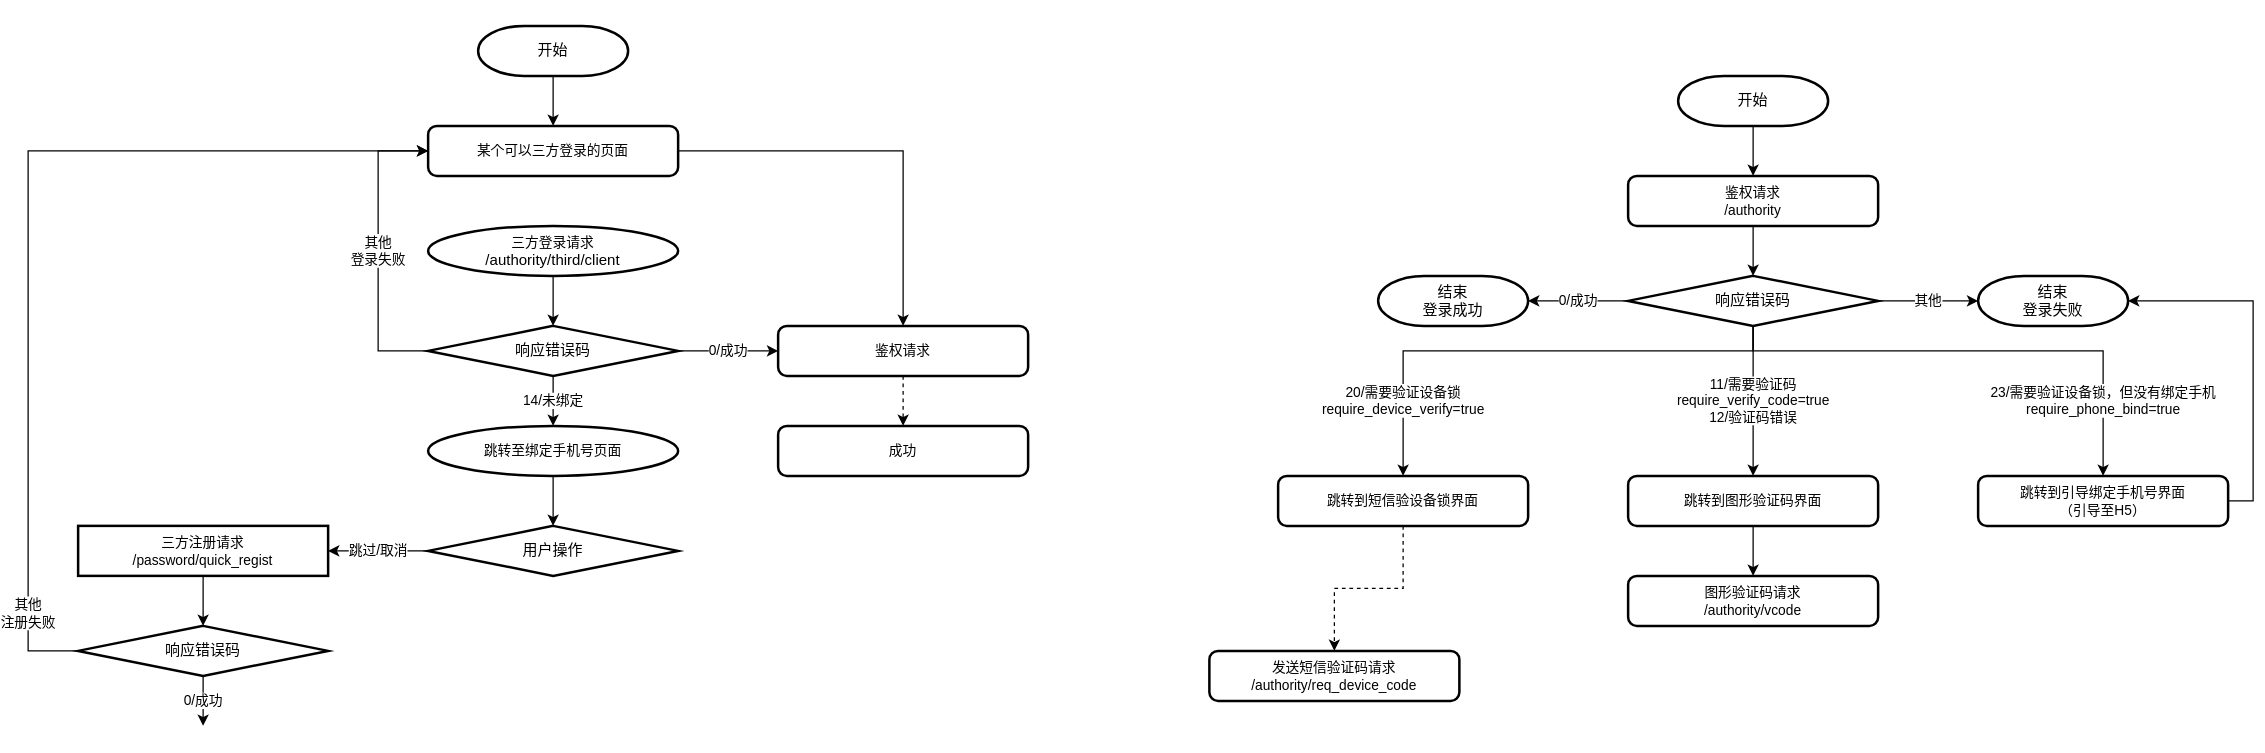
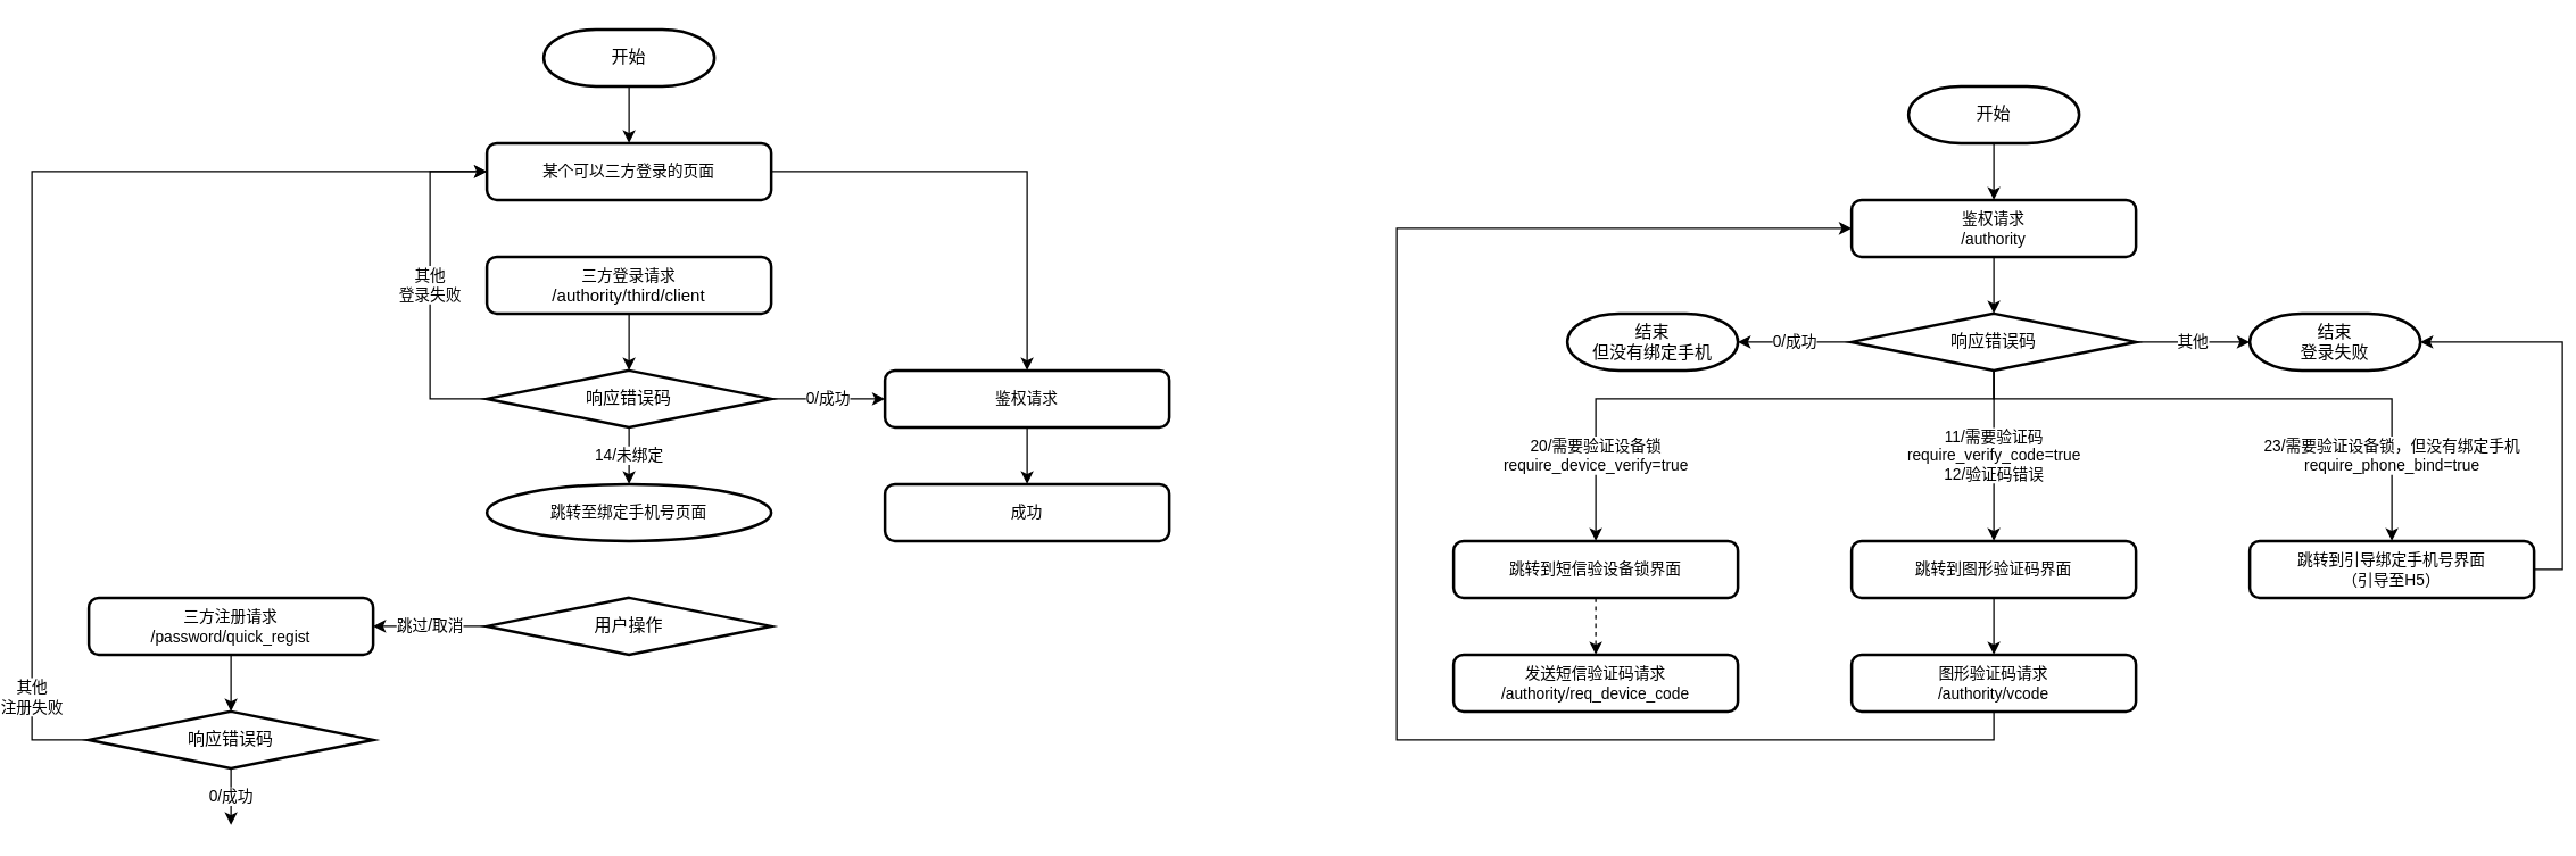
  <mxCell id="0" />
  <mxCell id="1" parent="0" />
  <mxCell id="2" style="edgeStyle=orthogonalEdgeStyle;rounded=0;orthogonalLoop=1;jettySize=auto;html=1;exitX=0.5;exitY=1;exitDx=0;exitDy=0;entryX=0.5;entryY=0;entryDx=0;entryDy=0;entryPerimeter=0;" edge="1" parent="1" source="3" target="8"><mxGeometry relative="1" as="geometry" /></mxCell>
- <mxCell id="3" value="&lt;span style=&quot;font-size: 11px ; background-color: rgb(255 , 255 , 255)&quot;&gt;三方登录请求&lt;/span&gt;&lt;br&gt;/authority/third/client" style="ellipse;whiteSpace=wrap;html=1;absoluteArcSize=1;arcSize=14;strokeWidth=2;fillColor=none;" vertex="1" parent="1"><mxGeometry x="340" y="180" width="200" height="40" as="geometry" /></mxCell>
+ <mxCell id="3" value="&lt;span style=&quot;font-size: 11px ; background-color: rgb(255 , 255 , 255)&quot;&gt;三方登录请求&lt;/span&gt;&lt;br&gt;/authority/third/client" style="rounded=1;whiteSpace=wrap;html=1;absoluteArcSize=1;arcSize=14;strokeWidth=2;fillColor=none;" vertex="1" parent="1"><mxGeometry x="340" y="180" width="200" height="40" as="geometry" /></mxCell>
  <mxCell id="4" value="" style="edgeStyle=orthogonalEdgeStyle;rounded=0;orthogonalLoop=1;jettySize=auto;html=1;" edge="1" parent="1" source="18" target="10"><mxGeometry relative="1" as="geometry"><mxPoint x="440" y="140" as="sourcePoint" /></mxGeometry></mxCell>
  <mxCell id="5" value="0/成功" style="edgeStyle=orthogonalEdgeStyle;rounded=0;orthogonalLoop=1;jettySize=auto;html=1;exitX=1;exitY=0.5;exitDx=0;exitDy=0;exitPerimeter=0;entryX=0;entryY=0.5;entryDx=0;entryDy=0;" edge="1" parent="1" source="8" target="10"><mxGeometry relative="1" as="geometry" /></mxCell>
  <mxCell id="6" value="14/未绑定" style="edgeStyle=orthogonalEdgeStyle;rounded=0;orthogonalLoop=1;jettySize=auto;html=1;exitX=0.5;exitY=1;exitDx=0;exitDy=0;exitPerimeter=0;entryX=0.5;entryY=0;entryDx=0;entryDy=0;" edge="1" parent="1" source="8" target="13"><mxGeometry relative="1" as="geometry" /></mxCell>
  <mxCell id="7" value="其他&lt;br&gt;登录失败" style="edgeStyle=orthogonalEdgeStyle;rounded=0;orthogonalLoop=1;jettySize=auto;html=1;exitX=0;exitY=0.5;exitDx=0;exitDy=0;exitPerimeter=0;entryX=0;entryY=0.5;entryDx=0;entryDy=0;" edge="1" parent="1" source="8" target="18"><mxGeometry relative="1" as="geometry"><mxPoint x="260" y="280" as="targetPoint" /><Array as="points"><mxPoint x="300" y="280" /><mxPoint x="300" y="120" /></Array></mxGeometry></mxCell>
  <mxCell id="8" value="响应错误码" style="strokeWidth=2;html=1;shape=mxgraph.flowchart.decision;whiteSpace=wrap;fillColor=none;" vertex="1" parent="1"><mxGeometry x="340" y="260" width="200" height="40" as="geometry" /></mxCell>
- <mxCell id="9" style="edgeStyle=orthogonalEdgeStyle;rounded=0;orthogonalLoop=1;jettySize=auto;html=1;exitX=0.5;exitY=1;exitDx=0;exitDy=0;entryX=0.5;entryY=0;entryDx=0;entryDy=0;dashed=1;" edge="1" parent="1" source="10" target="11"><mxGeometry relative="1" as="geometry" /></mxCell>
+ <mxCell id="9" style="edgeStyle=orthogonalEdgeStyle;rounded=0;orthogonalLoop=1;jettySize=auto;html=1;exitX=0.5;exitY=1;exitDx=0;exitDy=0;entryX=0.5;entryY=0;entryDx=0;entryDy=0;" edge="1" parent="1" source="10" target="11"><mxGeometry relative="1" as="geometry" /></mxCell>
  <mxCell id="10" value="&lt;span style=&quot;font-size: 11px ; background-color: rgb(255 , 255 , 255)&quot;&gt;鉴权请求&lt;/span&gt;" style="rounded=1;whiteSpace=wrap;html=1;absoluteArcSize=1;arcSize=14;strokeWidth=2;fillColor=none;" vertex="1" parent="1"><mxGeometry x="620" y="260" width="200" height="40" as="geometry" /></mxCell>
  <mxCell id="11" value="&lt;span style=&quot;font-size: 11px ; background-color: rgb(255 , 255 , 255)&quot;&gt;成功&lt;/span&gt;" style="rounded=1;whiteSpace=wrap;html=1;absoluteArcSize=1;arcSize=14;strokeWidth=2;fillColor=none;" vertex="1" parent="1"><mxGeometry x="620" y="340" width="200" height="40" as="geometry" /></mxCell>
- <mxCell id="12" style="edgeStyle=orthogonalEdgeStyle;rounded=0;orthogonalLoop=1;jettySize=auto;html=1;exitX=0.5;exitY=1;exitDx=0;exitDy=0;entryX=0.5;entryY=0;entryDx=0;entryDy=0;entryPerimeter=0;" edge="1" parent="1" source="13" target="15"><mxGeometry relative="1" as="geometry" /></mxCell>
  <mxCell id="13" value="&lt;span style=&quot;font-size: 11px ; background-color: rgb(255 , 255 , 255)&quot;&gt;跳转至绑定手机号页面&lt;/span&gt;" style="ellipse;whiteSpace=wrap;html=1;absoluteArcSize=1;arcSize=14;strokeWidth=2;fillColor=none;" vertex="1" parent="1"><mxGeometry x="340" y="340" width="200" height="40" as="geometry" /></mxCell>
  <mxCell id="14" value="跳过/取消" style="edgeStyle=orthogonalEdgeStyle;rounded=0;orthogonalLoop=1;jettySize=auto;html=1;exitX=0;exitY=0.5;exitDx=0;exitDy=0;exitPerimeter=0;" edge="1" parent="1" source="15" target="17"><mxGeometry relative="1" as="geometry" /></mxCell>
  <mxCell id="15" value="用户操作" style="strokeWidth=2;html=1;shape=mxgraph.flowchart.decision;whiteSpace=wrap;fillColor=none;" vertex="1" parent="1"><mxGeometry x="340" y="420" width="200" height="40" as="geometry" /></mxCell>
  <mxCell id="16" style="edgeStyle=orthogonalEdgeStyle;rounded=0;orthogonalLoop=1;jettySize=auto;html=1;exitX=0.5;exitY=1;exitDx=0;exitDy=0;entryX=0.5;entryY=0;entryDx=0;entryDy=0;entryPerimeter=0;" edge="1" parent="1" source="17" target="23"><mxGeometry relative="1" as="geometry" /></mxCell>
- <mxCell id="17" value="&lt;span style=&quot;background-color: rgb(255 , 255 , 255)&quot;&gt;&lt;span style=&quot;font-size: 11px&quot;&gt;三方注册请求&lt;/span&gt;&lt;br&gt;&lt;span style=&quot;font-size: 11px&quot;&gt;/password/quick_regist&lt;/span&gt;&lt;br&gt;&lt;/span&gt;" style="whiteSpace=wrap;html=1;absoluteArcSize=1;arcSize=14;strokeWidth=2;fillColor=none;rounded=0;" vertex="1" parent="1"><mxGeometry x="60" y="420" width="200" height="40" as="geometry" /></mxCell>
+ <mxCell id="17" value="&lt;span style=&quot;background-color: rgb(255 , 255 , 255)&quot;&gt;&lt;span style=&quot;font-size: 11px&quot;&gt;三方注册请求&lt;/span&gt;&lt;br&gt;&lt;span style=&quot;font-size: 11px&quot;&gt;/password/quick_regist&lt;/span&gt;&lt;br&gt;&lt;/span&gt;" style="rounded=1;whiteSpace=wrap;html=1;absoluteArcSize=1;arcSize=14;strokeWidth=2;fillColor=none;" vertex="1" parent="1"><mxGeometry x="60" y="420" width="200" height="40" as="geometry" /></mxCell>
  <mxCell id="18" value="&lt;span style=&quot;font-size: 11px ; background-color: rgb(255 , 255 , 255)&quot;&gt;某个可以三方登录的页面&lt;/span&gt;" style="rounded=1;whiteSpace=wrap;html=1;absoluteArcSize=1;arcSize=14;strokeWidth=2;fillColor=none;" vertex="1" parent="1"><mxGeometry x="340" y="100" width="200" height="40" as="geometry" /></mxCell>
  <mxCell id="19" style="edgeStyle=orthogonalEdgeStyle;rounded=0;orthogonalLoop=1;jettySize=auto;html=1;exitX=0.5;exitY=1;exitDx=0;exitDy=0;exitPerimeter=0;" edge="1" parent="1" source="20" target="18"><mxGeometry relative="1" as="geometry" /></mxCell>
  <mxCell id="20" value="开始" style="strokeWidth=2;html=1;shape=mxgraph.flowchart.terminator;whiteSpace=wrap;fillColor=none;" vertex="1" parent="1"><mxGeometry x="380" y="20" width="120" height="40" as="geometry" /></mxCell>
  <mxCell id="21" value="其他&lt;br&gt;注册失败" style="edgeStyle=orthogonalEdgeStyle;rounded=0;orthogonalLoop=1;jettySize=auto;html=1;exitX=0;exitY=0.5;exitDx=0;exitDy=0;exitPerimeter=0;entryX=0;entryY=0.5;entryDx=0;entryDy=0;" edge="1" parent="1" source="23" target="18"><mxGeometry x="-0.895" y="-30" relative="1" as="geometry"><Array as="points"><mxPoint x="20" y="520" /><mxPoint x="20" y="120" /></Array><mxPoint x="-30" y="-30" as="offset" /></mxGeometry></mxCell>
  <mxCell id="22" value="0/成功" style="edgeStyle=orthogonalEdgeStyle;rounded=0;orthogonalLoop=1;jettySize=auto;html=1;exitX=0.5;exitY=1;exitDx=0;exitDy=0;exitPerimeter=0;entryX=0.5;entryY=0;entryDx=0;entryDy=0;" edge="1" parent="1" source="23"><mxGeometry relative="1" as="geometry"><mxPoint x="160" y="580" as="targetPoint" /></mxGeometry></mxCell>
  <mxCell id="23" value="响应错误码" style="strokeWidth=2;html=1;shape=mxgraph.flowchart.decision;whiteSpace=wrap;fillColor=none;" vertex="1" parent="1"><mxGeometry x="60" y="500" width="200" height="40" as="geometry" /></mxCell>
  <mxCell id="24" style="edgeStyle=orthogonalEdgeStyle;rounded=0;orthogonalLoop=1;jettySize=auto;html=1;exitX=0.5;exitY=1;exitDx=0;exitDy=0;exitPerimeter=0;entryX=0.5;entryY=0;entryDx=0;entryDy=0;" edge="1" parent="1" source="25" target="27"><mxGeometry relative="1" as="geometry" /></mxCell>
  <mxCell id="25" value="开始" style="strokeWidth=2;html=1;shape=mxgraph.flowchart.terminator;whiteSpace=wrap;fillColor=none;" vertex="1" parent="1"><mxGeometry x="1340" y="60" width="120" height="40" as="geometry" /></mxCell>
  <mxCell id="26" style="edgeStyle=orthogonalEdgeStyle;rounded=0;orthogonalLoop=1;jettySize=auto;html=1;exitX=0.5;exitY=1;exitDx=0;exitDy=0;" edge="1" parent="1" source="27" target="33"><mxGeometry relative="1" as="geometry" /></mxCell>
  <mxCell id="27" value="&lt;span style=&quot;font-size: 11px ; background-color: rgb(255 , 255 , 255)&quot;&gt;鉴权请求&lt;br&gt;/authority&lt;br&gt;&lt;/span&gt;" style="rounded=1;whiteSpace=wrap;html=1;absoluteArcSize=1;arcSize=14;strokeWidth=2;fillColor=none;" vertex="1" parent="1"><mxGeometry x="1300" y="140" width="200" height="40" as="geometry" /></mxCell>
  <mxCell id="28" value="0/成功" style="edgeStyle=orthogonalEdgeStyle;rounded=0;orthogonalLoop=1;jettySize=auto;html=1;exitX=0;exitY=0.5;exitDx=0;exitDy=0;exitPerimeter=0;" edge="1" parent="1" source="33" target="40"><mxGeometry relative="1" as="geometry"><mxPoint x="1220" y="240" as="targetPoint" /></mxGeometry></mxCell>
  <mxCell id="29" value="其他" style="edgeStyle=orthogonalEdgeStyle;rounded=0;orthogonalLoop=1;jettySize=auto;html=1;exitX=1;exitY=0.5;exitDx=0;exitDy=0;exitPerimeter=0;" edge="1" parent="1" source="33" target="41"><mxGeometry relative="1" as="geometry" /></mxCell>
  <mxCell id="30" value="&lt;span style=&quot;font-size: 11px&quot;&gt;20/需要验证设备锁&lt;br&gt;require_device_verify=true&lt;/span&gt;" style="edgeStyle=orthogonalEdgeStyle;rounded=0;orthogonalLoop=1;jettySize=auto;html=1;exitX=0.5;exitY=1;exitDx=0;exitDy=0;exitPerimeter=0;entryX=0.5;entryY=0;entryDx=0;entryDy=0;" edge="1" parent="1" source="33" target="37"><mxGeometry x="0.7" relative="1" as="geometry"><Array as="points"><mxPoint x="1400" y="280" /><mxPoint x="1120" y="280" /></Array><mxPoint as="offset" /></mxGeometry></mxCell>
  <mxCell id="31" value="11/需要验证码&lt;br&gt;&lt;span style=&quot;font-size: 11px&quot;&gt;require_verify_code=true&lt;br&gt;12/验证码错误&lt;br&gt;&lt;/span&gt;" style="edgeStyle=orthogonalEdgeStyle;rounded=0;orthogonalLoop=1;jettySize=auto;html=1;exitX=0.5;exitY=1;exitDx=0;exitDy=0;exitPerimeter=0;entryX=0.5;entryY=0;entryDx=0;entryDy=0;" edge="1" parent="1" source="33" target="35"><mxGeometry relative="1" as="geometry"><mxPoint as="offset" /></mxGeometry></mxCell>
  <mxCell id="32" value="&lt;span style=&quot;font-size: 11px&quot;&gt;23/&lt;/span&gt;需要验证设备锁，但没有绑定手机&lt;span style=&quot;font-size: 11px&quot;&gt;&lt;br&gt;require_phone_bind=true&lt;/span&gt;" style="edgeStyle=orthogonalEdgeStyle;rounded=0;orthogonalLoop=1;jettySize=auto;html=1;exitX=0.5;exitY=1;exitDx=0;exitDy=0;exitPerimeter=0;" edge="1" parent="1" source="33" target="39"><mxGeometry x="0.7" relative="1" as="geometry"><Array as="points"><mxPoint x="1400" y="280" /><mxPoint x="1680" y="280" /></Array><mxPoint as="offset" /></mxGeometry></mxCell>
  <mxCell id="33" value="响应错误码" style="strokeWidth=2;html=1;shape=mxgraph.flowchart.decision;whiteSpace=wrap;fillColor=none;" vertex="1" parent="1"><mxGeometry x="1300" y="220" width="200" height="40" as="geometry" /></mxCell>
  <mxCell id="34" style="edgeStyle=orthogonalEdgeStyle;rounded=0;orthogonalLoop=1;jettySize=auto;html=1;exitX=0.5;exitY=1;exitDx=0;exitDy=0;entryX=0.5;entryY=0;entryDx=0;entryDy=0;" edge="1" parent="1" source="35" target="44"><mxGeometry relative="1" as="geometry" /></mxCell>
  <mxCell id="35" value="&lt;span style=&quot;font-size: 11px ; background-color: rgb(255 , 255 , 255)&quot;&gt;跳转到图形验证码界面&lt;br&gt;&lt;/span&gt;" style="rounded=1;whiteSpace=wrap;html=1;absoluteArcSize=1;arcSize=14;strokeWidth=2;fillColor=none;" vertex="1" parent="1"><mxGeometry x="1300" y="380" width="200" height="40" as="geometry" /></mxCell>
  <mxCell id="36" style="edgeStyle=orthogonalEdgeStyle;rounded=0;orthogonalLoop=1;jettySize=auto;html=1;exitX=0.5;exitY=1;exitDx=0;exitDy=0;dashed=1;" edge="1" parent="1" source="37" target="42"><mxGeometry relative="1" as="geometry" /></mxCell>
  <mxCell id="37" value="&lt;span style=&quot;font-size: 11px ; background-color: rgb(255 , 255 , 255)&quot;&gt;跳转到短信验设备锁界面&lt;br&gt;&lt;/span&gt;" style="rounded=1;whiteSpace=wrap;html=1;absoluteArcSize=1;arcSize=14;strokeWidth=2;fillColor=none;" vertex="1" parent="1"><mxGeometry x="1020" y="380" width="200" height="40" as="geometry" /></mxCell>
  <mxCell id="38" style="edgeStyle=orthogonalEdgeStyle;rounded=0;orthogonalLoop=1;jettySize=auto;html=1;exitX=1;exitY=0.5;exitDx=0;exitDy=0;entryX=1;entryY=0.5;entryDx=0;entryDy=0;entryPerimeter=0;" edge="1" parent="1" source="39" target="41"><mxGeometry relative="1" as="geometry"><mxPoint x="1680" y="460" as="targetPoint" /></mxGeometry></mxCell>
  <mxCell id="39" value="&lt;span style=&quot;font-size: 11px ; background-color: rgb(255 , 255 , 255)&quot;&gt;跳转到引导绑定手机号界面&lt;br&gt;（引导至H5）&lt;br&gt;&lt;/span&gt;" style="rounded=1;whiteSpace=wrap;html=1;absoluteArcSize=1;arcSize=14;strokeWidth=2;fillColor=none;" vertex="1" parent="1"><mxGeometry x="1580" y="380" width="200" height="40" as="geometry" /></mxCell>
- <mxCell id="40" value="结束&lt;br&gt;登录成功" style="strokeWidth=2;html=1;shape=mxgraph.flowchart.terminator;whiteSpace=wrap;fillColor=none;" vertex="1" parent="1"><mxGeometry x="1100" y="220" width="120" height="40" as="geometry" /></mxCell>
+ <mxCell id="40" value="结束&lt;br&gt;但没有绑定手机" style="strokeWidth=2;html=1;shape=mxgraph.flowchart.terminator;whiteSpace=wrap;fillColor=none;" vertex="1" parent="1"><mxGeometry x="1100" y="220" width="120" height="40" as="geometry" /></mxCell>
  <mxCell id="41" value="结束&lt;br&gt;登录失败" style="strokeWidth=2;html=1;shape=mxgraph.flowchart.terminator;whiteSpace=wrap;fillColor=none;" vertex="1" parent="1"><mxGeometry x="1580" y="220" width="120" height="40" as="geometry" /></mxCell>
- <mxCell id="42" value="&lt;span style=&quot;background-color: rgb(255 , 255 , 255)&quot;&gt;&lt;span style=&quot;font-size: 11px&quot;&gt;发送短信验证码请求&lt;/span&gt;&lt;br&gt;&lt;span style=&quot;font-size: 11px&quot;&gt;/authority/req_device_code&lt;/span&gt;&lt;br&gt;&lt;/span&gt;" style="rounded=1;whiteSpace=wrap;html=1;absoluteArcSize=1;arcSize=14;strokeWidth=2;fillColor=none;" vertex="1" parent="1"><mxGeometry x="965" y="520" width="200" height="40" as="geometry" /></mxCell>
+ <mxCell id="42" value="&lt;span style=&quot;background-color: rgb(255 , 255 , 255)&quot;&gt;&lt;span style=&quot;font-size: 11px&quot;&gt;发送短信验证码请求&lt;/span&gt;&lt;br&gt;&lt;span style=&quot;font-size: 11px&quot;&gt;/authority/req_device_code&lt;/span&gt;&lt;br&gt;&lt;/span&gt;" style="rounded=1;whiteSpace=wrap;html=1;absoluteArcSize=1;arcSize=14;strokeWidth=2;fillColor=none;" vertex="1" parent="1"><mxGeometry x="1020" y="460" width="200" height="40" as="geometry" /></mxCell>
+ <mxCell id="43" style="edgeStyle=orthogonalEdgeStyle;rounded=0;orthogonalLoop=1;jettySize=auto;html=1;exitX=0.5;exitY=1;exitDx=0;exitDy=0;entryX=0;entryY=0.5;entryDx=0;entryDy=0;" edge="1" parent="1" source="44" target="27"><mxGeometry relative="1" as="geometry"><Array as="points"><mxPoint x="1400" y="520" /><mxPoint x="980" y="520" /><mxPoint x="980" y="160" /></Array></mxGeometry></mxCell>
  <mxCell id="44" value="&lt;span style=&quot;background-color: rgb(255 , 255 , 255)&quot;&gt;&lt;span style=&quot;font-size: 11px&quot;&gt;图形验证码请求&lt;/span&gt;&lt;br&gt;&lt;span style=&quot;font-size: 11px&quot;&gt;/authority/vcode&lt;/span&gt;&lt;br&gt;&lt;/span&gt;" style="rounded=1;whiteSpace=wrap;html=1;absoluteArcSize=1;arcSize=14;strokeWidth=2;fillColor=none;" vertex="1" parent="1"><mxGeometry x="1300" y="460" width="200" height="40" as="geometry" /></mxCell>
